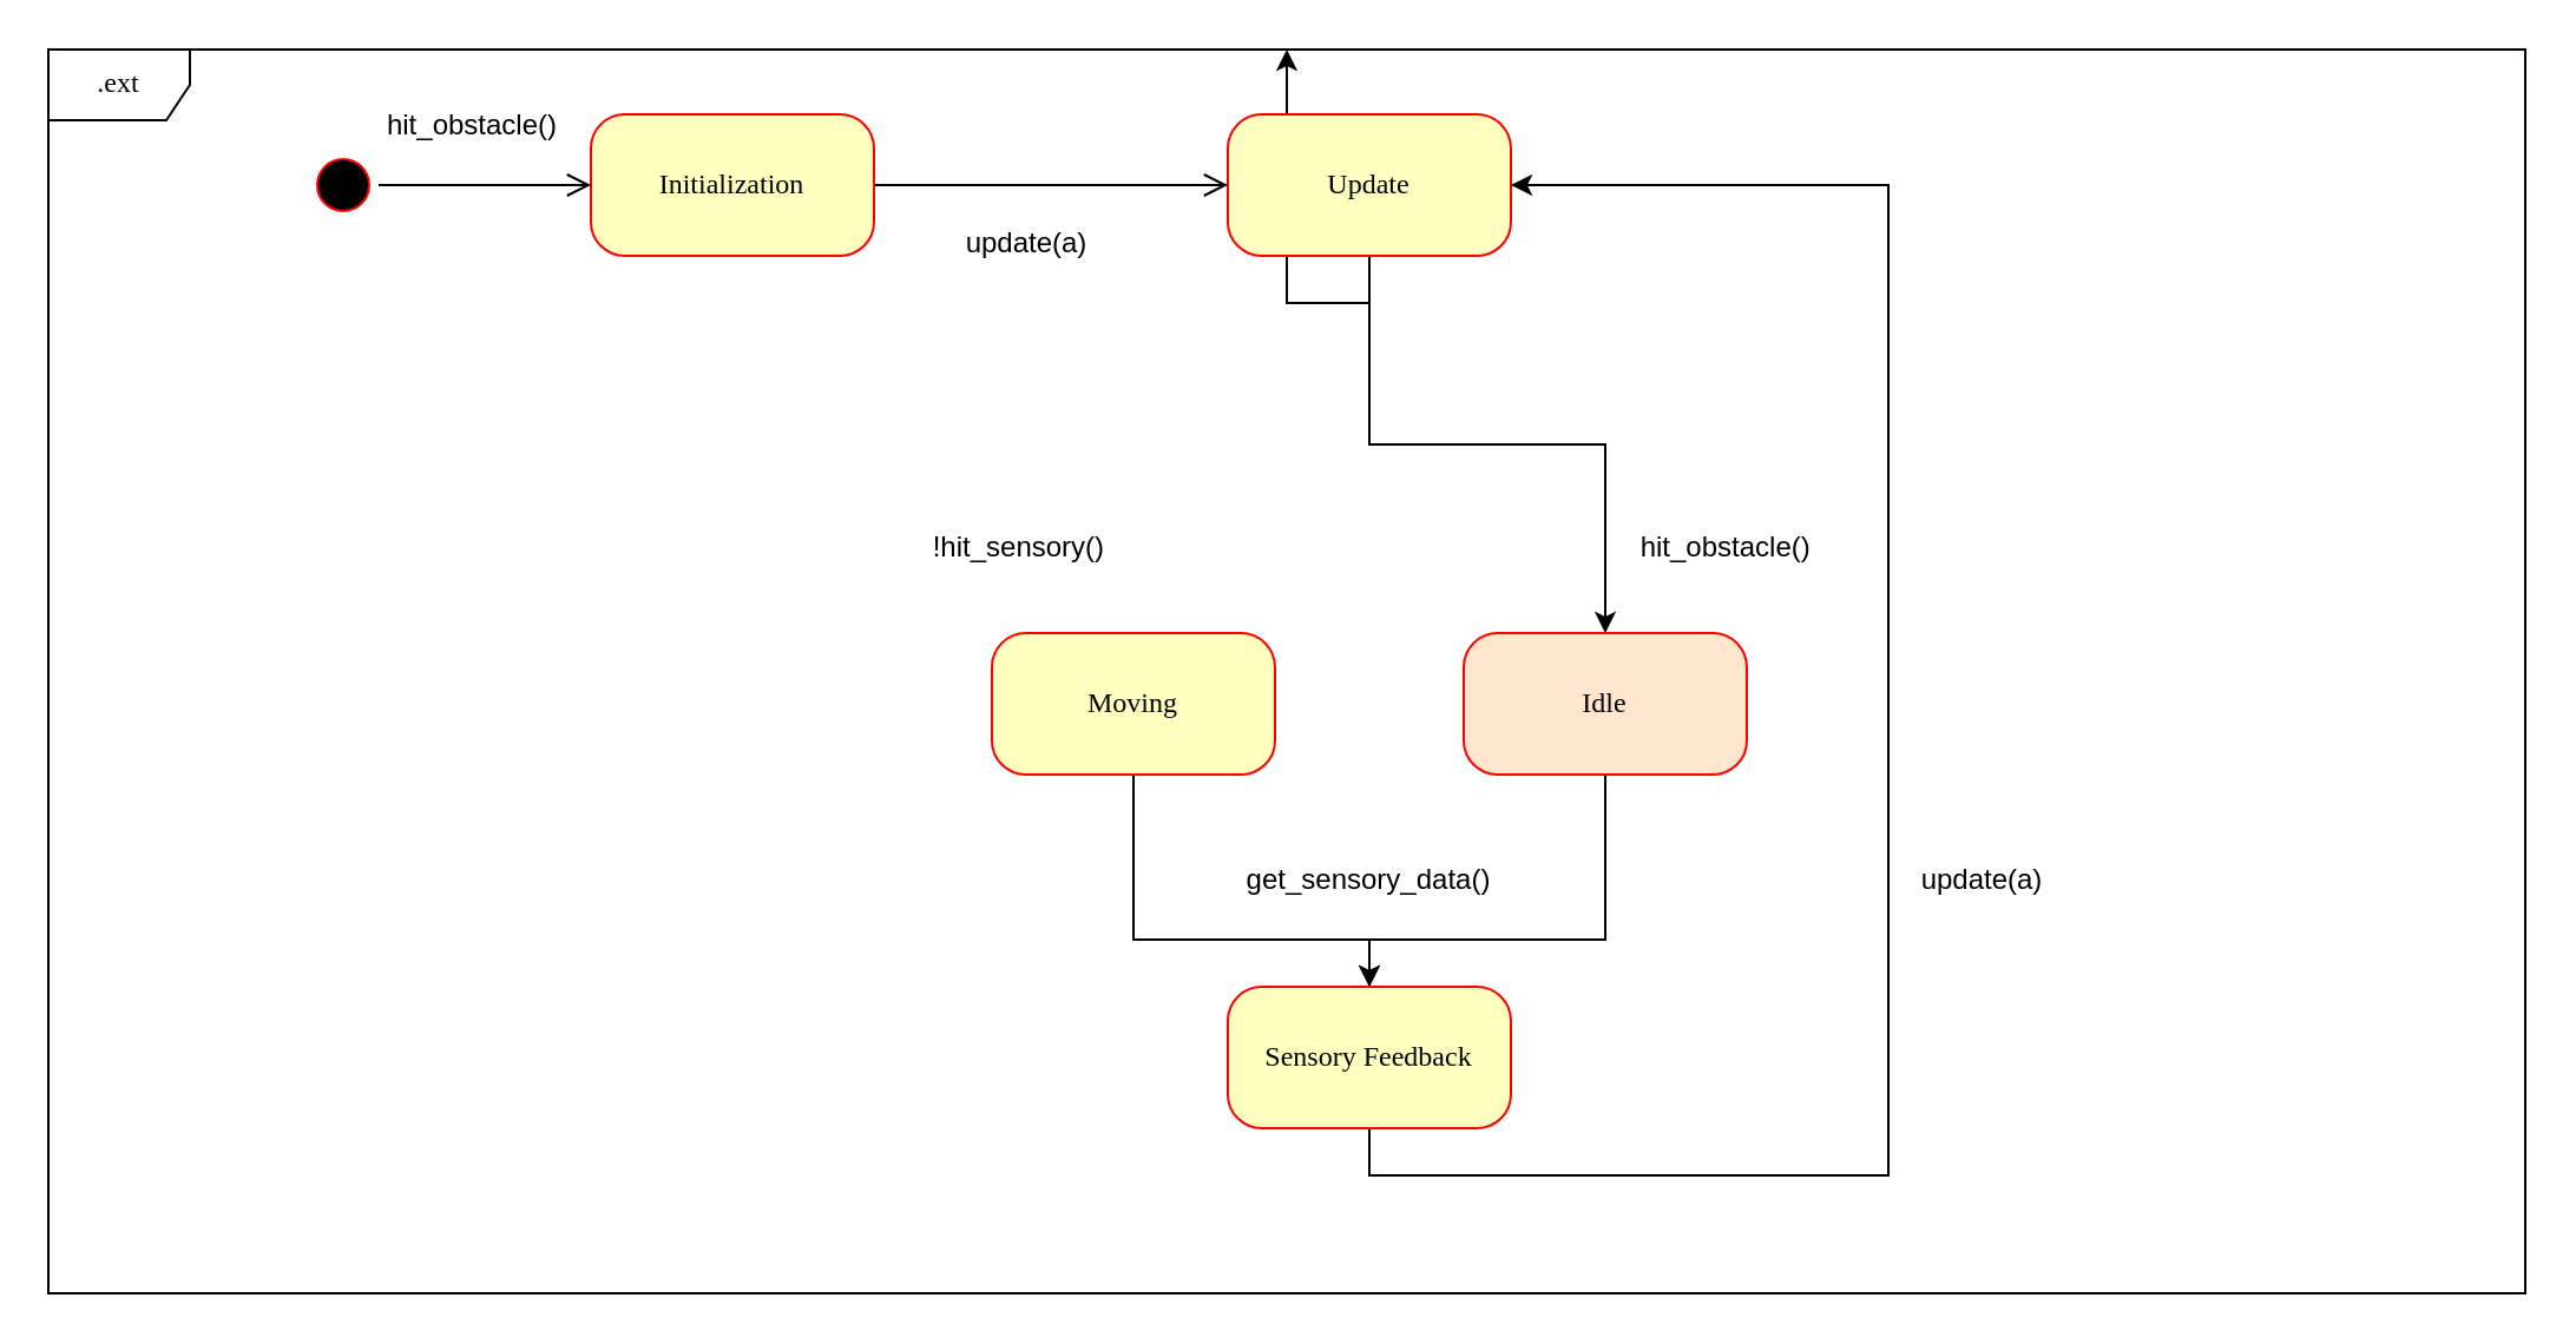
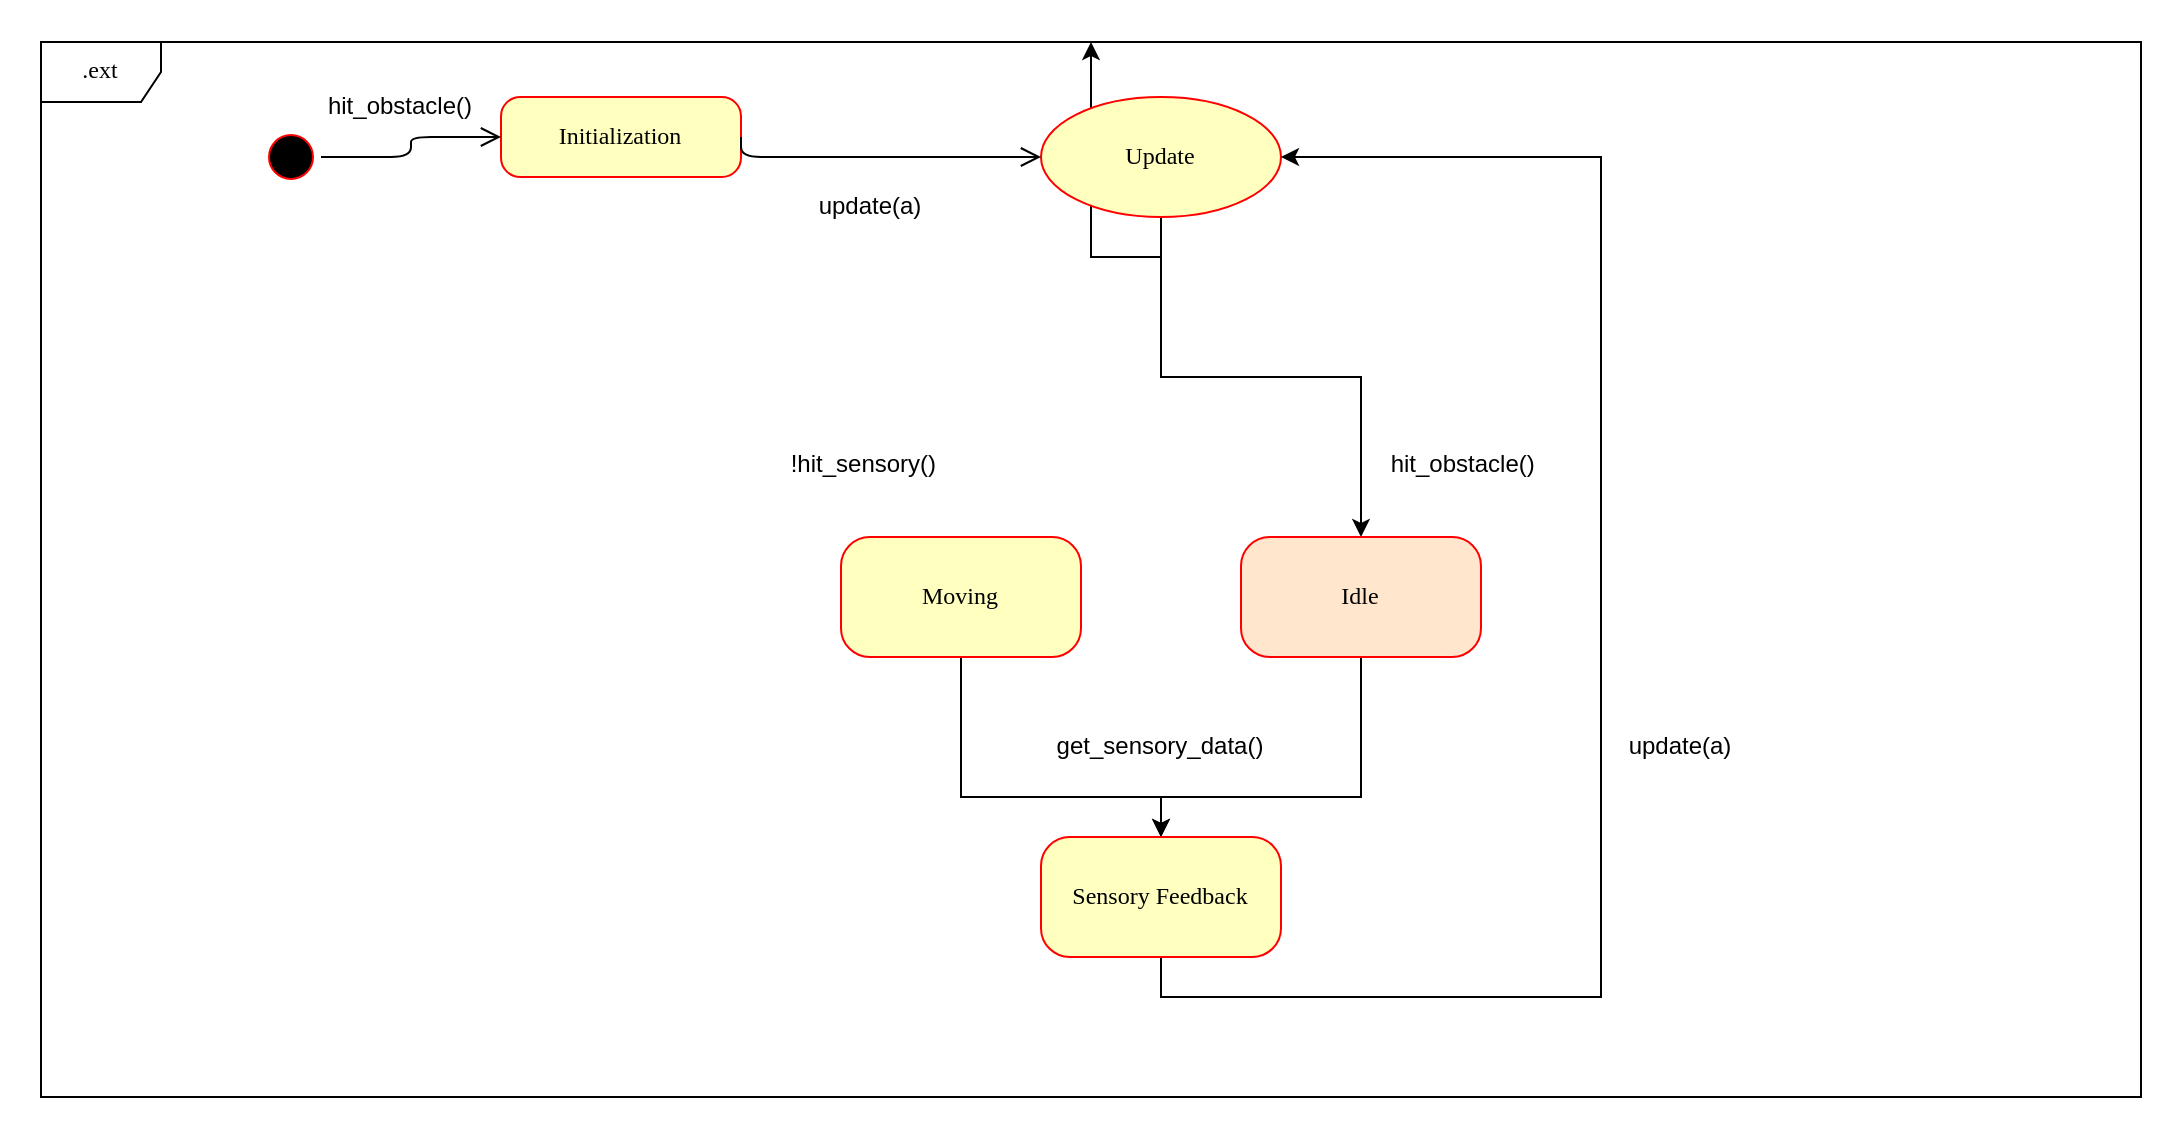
  <mxCell id="0" />
  <mxCell id="1" parent="0" />
  <mxCell id="2" value=".ext" style="shape=umlFrame;whiteSpace=wrap;html=1;rounded=1;shadow=0;comic=0;labelBackgroundColor=none;strokeWidth=1;fontFamily=Verdana;fontSize=12;align=center;" parent="1" vertex="1"><mxGeometry x="20" y="20.5" width="1050" height="527.5" as="geometry" /></mxCell>
  <mxCell id="3" value="" style="ellipse;html=1;shape=startState;fillColor=#000000;strokeColor=#ff0000;rounded=1;shadow=0;comic=0;labelBackgroundColor=none;fontFamily=Verdana;fontSize=12;fontColor=#000000;align=center;direction=south;" parent="1" vertex="1"><mxGeometry x="130" y="63" width="30" height="30" as="geometry" /></mxCell>
- <mxCell id="4" value="Initialization" style="rounded=1;whiteSpace=wrap;html=1;arcSize=24;fillColor=#ffffc0;strokeColor=#ff0000;shadow=0;comic=0;labelBackgroundColor=none;fontFamily=Verdana;fontSize=12;fontColor=#000000;align=center;" parent="1" vertex="1"><mxGeometry x="250" y="48" width="120" height="60" as="geometry" /></mxCell>
+ <mxCell id="4" value="Initialization" style="rounded=1;whiteSpace=wrap;html=1;arcSize=24;fillColor=#ffffc0;strokeColor=#ff0000;shadow=0;comic=0;labelBackgroundColor=none;fontFamily=Verdana;fontSize=12;fontColor=#000000;align=center;" parent="1" vertex="1"><mxGeometry x="250" y="48" width="120" height="40" as="geometry" /></mxCell>
  <mxCell id="5" style="edgeStyle=orthogonalEdgeStyle;rounded=0;orthogonalLoop=1;jettySize=auto;html=1;" parent="1" source="7" target="2" edge="1"><mxGeometry relative="1" as="geometry" /></mxCell>
  <mxCell id="6" style="edgeStyle=orthogonalEdgeStyle;rounded=0;orthogonalLoop=1;jettySize=auto;html=1;entryX=0.5;entryY=0;entryDx=0;entryDy=0;" parent="1" source="7" target="14" edge="1"><mxGeometry relative="1" as="geometry" /></mxCell>
- <mxCell id="7" value="Update" style="rounded=1;whiteSpace=wrap;html=1;arcSize=24;fillColor=#ffffc0;strokeColor=#ff0000;shadow=0;comic=0;labelBackgroundColor=none;fontFamily=Verdana;fontSize=12;fontColor=#000000;align=center;" parent="1" vertex="1"><mxGeometry x="520" y="48" width="120" height="60" as="geometry" /></mxCell>
+ <mxCell id="7" value="Update" style="ellipse;whiteSpace=wrap;html=1;arcSize=24;fillColor=#ffffc0;strokeColor=#ff0000;shadow=0;comic=0;labelBackgroundColor=none;fontFamily=Verdana;fontSize=12;fontColor=#000000;align=center;" parent="1" vertex="1"><mxGeometry x="520" y="48" width="120" height="60" as="geometry" /></mxCell>
  <mxCell id="8" style="edgeStyle=orthogonalEdgeStyle;html=1;labelBackgroundColor=none;endArrow=open;endSize=8;strokeColor=#000000;fontFamily=Verdana;fontSize=12;align=left;" parent="1" source="3" target="4" edge="1"><mxGeometry relative="1" as="geometry" /></mxCell>
  <mxCell id="9" style="edgeStyle=orthogonalEdgeStyle;html=1;labelBackgroundColor=none;endArrow=open;endSize=8;strokeColor=#000000;fontFamily=Verdana;fontSize=12;align=left;entryX=0;entryY=0.5;entryDx=0;entryDy=0;exitX=1;exitY=0.5;exitDx=0;exitDy=0;" parent="1" source="4" target="7" edge="1"><mxGeometry relative="1" as="geometry"><Array as="points"><mxPoint x="420" y="78" /><mxPoint x="420" y="78" /></Array></mxGeometry></mxCell>
  <mxCell id="10" value="hit_obstacle()" style="text;html=1;strokeColor=none;fillColor=none;align=center;verticalAlign=middle;whiteSpace=wrap;rounded=0;" parent="1" vertex="1"><mxGeometry x="160" y="38" width="80" height="30" as="geometry" /></mxCell>
  <mxCell id="11" style="edgeStyle=orthogonalEdgeStyle;rounded=0;orthogonalLoop=1;jettySize=auto;html=1;exitX=0.5;exitY=1;exitDx=0;exitDy=0;entryX=0.5;entryY=0;entryDx=0;entryDy=0;" edge="1" parent="1" source="12" target="20"><mxGeometry relative="1" as="geometry"><Array as="points"><mxPoint x="480" y="398" /><mxPoint x="580" y="398" /></Array></mxGeometry></mxCell>
  <mxCell id="12" value="Moving" style="rounded=1;whiteSpace=wrap;html=1;arcSize=24;fillColor=#ffffc0;strokeColor=#ff0000;shadow=0;comic=0;labelBackgroundColor=none;fontFamily=Verdana;fontSize=12;fontColor=#000000;align=center;" parent="1" vertex="1"><mxGeometry x="420" y="268" width="120" height="60" as="geometry" /></mxCell>
  <mxCell id="13" style="edgeStyle=orthogonalEdgeStyle;rounded=0;orthogonalLoop=1;jettySize=auto;html=1;exitX=0.5;exitY=1;exitDx=0;exitDy=0;entryX=0.5;entryY=0;entryDx=0;entryDy=0;" edge="1" parent="1" source="14" target="20"><mxGeometry relative="1" as="geometry"><mxPoint x="580" y="388" as="targetPoint" /><Array as="points"><mxPoint x="680" y="398" /><mxPoint x="580" y="398" /></Array></mxGeometry></mxCell>
  <mxCell id="14" value="Idle" style="rounded=1;whiteSpace=wrap;html=1;arcSize=24;fillColor=#ffe6cc;strokeColor=#ff0000;shadow=0;comic=0;labelBackgroundColor=none;fontFamily=Verdana;fontSize=12;fontColor=#000000;align=center;" parent="1" vertex="1"><mxGeometry x="620" y="268" width="120" height="60" as="geometry" /></mxCell>
  <mxCell id="15" value="&amp;nbsp;!hit_sensory()" style="text;whiteSpace=wrap;html=1;" parent="1" vertex="1"><mxGeometry x="390" y="218" width="90" height="30" as="geometry" /></mxCell>
  <mxCell id="16" value="&amp;nbsp;hit_obstacle()" style="text;whiteSpace=wrap;html=1;" parent="1" vertex="1"><mxGeometry x="690" y="218" width="90" height="30" as="geometry" /></mxCell>
  <mxCell id="17" value="get_sensory_data()" style="text;html=1;strokeColor=none;fillColor=none;align=center;verticalAlign=middle;whiteSpace=wrap;rounded=0;" parent="1" vertex="1"><mxGeometry x="550" y="358" width="60" height="30" as="geometry" /></mxCell>
  <mxCell id="18" value="update(a)" style="text;html=1;strokeColor=none;fillColor=none;align=center;verticalAlign=middle;whiteSpace=wrap;rounded=0;" parent="1" vertex="1"><mxGeometry x="405" y="88" width="60" height="30" as="geometry" /></mxCell>
  <mxCell id="19" style="edgeStyle=orthogonalEdgeStyle;rounded=0;orthogonalLoop=1;jettySize=auto;html=1;exitX=0.5;exitY=1;exitDx=0;exitDy=0;" edge="1" parent="1" source="20" target="7"><mxGeometry relative="1" as="geometry"><Array as="points"><mxPoint x="580" y="498" /><mxPoint x="800" y="498" /><mxPoint x="800" y="78" /></Array></mxGeometry></mxCell>
  <mxCell id="20" value="Sensory Feedback" style="rounded=1;whiteSpace=wrap;html=1;arcSize=24;fillColor=#ffffc0;strokeColor=#ff0000;shadow=0;comic=0;labelBackgroundColor=none;fontFamily=Verdana;fontSize=12;fontColor=#000000;align=center;" vertex="1" parent="1"><mxGeometry x="520" y="418" width="120" height="60" as="geometry" /></mxCell>
  <mxCell id="21" value="update(a)" style="text;html=1;strokeColor=none;fillColor=none;align=center;verticalAlign=middle;whiteSpace=wrap;rounded=0;" vertex="1" parent="1"><mxGeometry x="810" y="358" width="60" height="30" as="geometry" /></mxCell>
